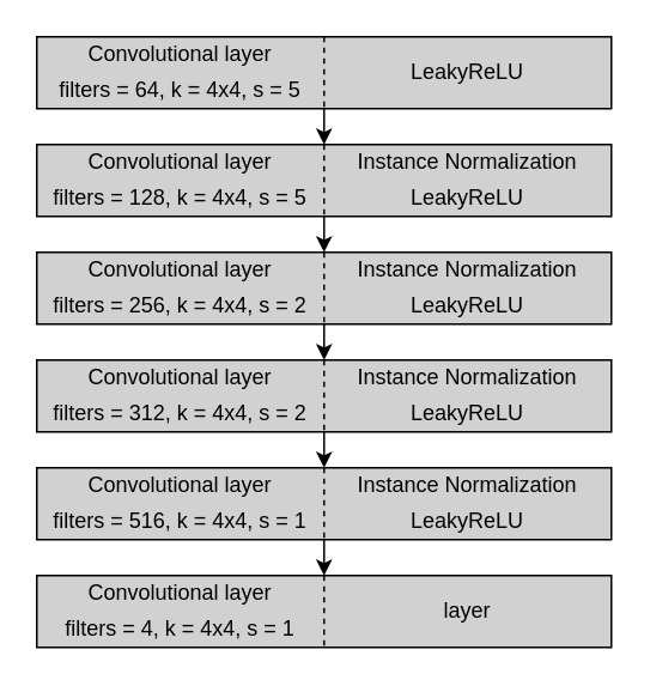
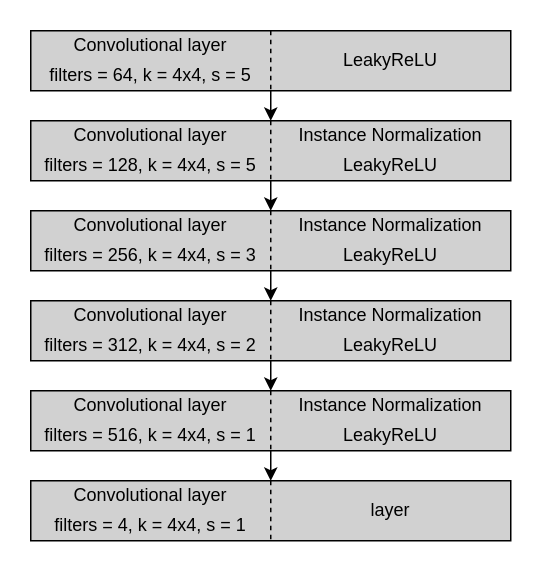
  <mxCell id="0" />
  <mxCell id="1" parent="0" />
  <mxCell id="2" value="" style="rounded=0;whiteSpace=wrap;html=1;fillColor=#D1D1D1;" parent="1" vertex="1"><mxGeometry x="20" y="20" width="320" height="40" as="geometry" /></mxCell>
  <mxCell id="3" value="Convolutional layer" style="text;html=1;strokeColor=none;fillColor=none;align=center;verticalAlign=middle;whiteSpace=wrap;rounded=0;" parent="1" vertex="1"><mxGeometry x="20" y="20" width="160" height="20" as="geometry" /></mxCell>
  <mxCell id="4" value="" style="endArrow=none;dashed=1;html=1;entryX=0.5;entryY=1;entryDx=0;entryDy=0;exitX=0.5;exitY=0;exitDx=0;exitDy=0;" parent="1" source="2" target="2" edge="1"><mxGeometry width="50" height="50" relative="1" as="geometry"><mxPoint x="170" y="120" as="sourcePoint" /><mxPoint x="220" y="70" as="targetPoint" /></mxGeometry></mxCell>
  <mxCell id="5" style="edgeStyle=orthogonalEdgeStyle;rounded=0;orthogonalLoop=1;jettySize=auto;html=1;exitX=1;exitY=1;exitDx=0;exitDy=0;entryX=0;entryY=0;entryDx=0;entryDy=0;" edge="1" parent="1" source="6" target="14"><mxGeometry relative="1" as="geometry" /></mxCell>
  <mxCell id="6" value="filters = 64, k = 4x4, s = 5" style="text;html=1;strokeColor=none;fillColor=none;align=center;verticalAlign=middle;whiteSpace=wrap;rounded=0;" parent="1" vertex="1"><mxGeometry x="20" y="40" width="160" height="20" as="geometry" /></mxCell>
  <mxCell id="7" value="LeakyReLU" style="text;html=1;strokeColor=none;fillColor=none;align=center;verticalAlign=middle;whiteSpace=wrap;rounded=0;" parent="1" vertex="1"><mxGeometry x="180" y="30" width="160" height="20" as="geometry" /></mxCell>
  <mxCell id="8" value="" style="rounded=0;whiteSpace=wrap;html=1;fillColor=#D1D1D1;" parent="1" vertex="1"><mxGeometry x="20" y="80" width="320" height="40" as="geometry" /></mxCell>
  <mxCell id="9" value="Convolutional layer" style="text;html=1;strokeColor=none;fillColor=none;align=center;verticalAlign=middle;whiteSpace=wrap;rounded=0;" parent="1" vertex="1"><mxGeometry x="20" y="80" width="160" height="20" as="geometry" /></mxCell>
  <mxCell id="10" value="" style="endArrow=none;dashed=1;html=1;entryX=0.5;entryY=1;entryDx=0;entryDy=0;exitX=0.5;exitY=0;exitDx=0;exitDy=0;" parent="1" source="8" target="8" edge="1"><mxGeometry width="50" height="50" relative="1" as="geometry"><mxPoint x="170" y="180" as="sourcePoint" /><mxPoint x="220" y="130" as="targetPoint" /></mxGeometry></mxCell>
  <mxCell id="11" value="filters = 128, k = 4x4, s = 5" style="text;html=1;strokeColor=none;fillColor=none;align=center;verticalAlign=middle;whiteSpace=wrap;rounded=0;" parent="1" vertex="1"><mxGeometry x="20" y="100" width="160" height="20" as="geometry" /></mxCell>
  <mxCell id="12" style="edgeStyle=orthogonalEdgeStyle;rounded=0;orthogonalLoop=1;jettySize=auto;html=1;exitX=0;exitY=1;exitDx=0;exitDy=0;entryX=0;entryY=0;entryDx=0;entryDy=0;" edge="1" parent="1" source="13" target="21"><mxGeometry relative="1" as="geometry" /></mxCell>
  <mxCell id="13" value="LeakyReLU" style="text;html=1;strokeColor=none;fillColor=none;align=center;verticalAlign=middle;whiteSpace=wrap;rounded=0;" parent="1" vertex="1"><mxGeometry x="180" y="100" width="160" height="20" as="geometry" /></mxCell>
  <mxCell id="14" value="Instance Normalization" style="text;html=1;strokeColor=none;fillColor=none;align=center;verticalAlign=middle;whiteSpace=wrap;rounded=0;" vertex="1" parent="1"><mxGeometry x="180" y="80" width="160" height="20" as="geometry" /></mxCell>
  <mxCell id="15" value="" style="rounded=0;whiteSpace=wrap;html=1;fillColor=#D1D1D1;" vertex="1" parent="1"><mxGeometry x="20" y="140" width="320" height="40" as="geometry" /></mxCell>
  <mxCell id="16" value="Convolutional layer" style="text;html=1;strokeColor=none;fillColor=none;align=center;verticalAlign=middle;whiteSpace=wrap;rounded=0;" vertex="1" parent="1"><mxGeometry x="20" y="140" width="160" height="20" as="geometry" /></mxCell>
  <mxCell id="17" value="" style="endArrow=none;dashed=1;html=1;entryX=0.5;entryY=1;entryDx=0;entryDy=0;exitX=0.5;exitY=0;exitDx=0;exitDy=0;" edge="1" parent="1" source="15" target="15"><mxGeometry width="50" height="50" relative="1" as="geometry"><mxPoint x="170" y="240" as="sourcePoint" /><mxPoint x="220" y="190" as="targetPoint" /></mxGeometry></mxCell>
- <mxCell id="18" value="filters = 256, k = 4x4, s = 2" style="text;html=1;strokeColor=none;fillColor=none;align=center;verticalAlign=middle;whiteSpace=wrap;rounded=0;" vertex="1" parent="1"><mxGeometry x="20" y="160" width="160" height="20" as="geometry" /></mxCell>
+ <mxCell id="18" value="filters = 256, k = 4x4, s = 3" style="text;html=1;strokeColor=none;fillColor=none;align=center;verticalAlign=middle;whiteSpace=wrap;rounded=0;" vertex="1" parent="1"><mxGeometry x="20" y="160" width="160" height="20" as="geometry" /></mxCell>
  <mxCell id="19" style="edgeStyle=orthogonalEdgeStyle;rounded=0;orthogonalLoop=1;jettySize=auto;html=1;exitX=0;exitY=1;exitDx=0;exitDy=0;entryX=0;entryY=0;entryDx=0;entryDy=0;" edge="1" parent="1" source="20" target="28"><mxGeometry relative="1" as="geometry" /></mxCell>
  <mxCell id="20" value="LeakyReLU" style="text;html=1;strokeColor=none;fillColor=none;align=center;verticalAlign=middle;whiteSpace=wrap;rounded=0;" vertex="1" parent="1"><mxGeometry x="180" y="160" width="160" height="20" as="geometry" /></mxCell>
  <mxCell id="21" value="Instance Normalization" style="text;html=1;strokeColor=none;fillColor=none;align=center;verticalAlign=middle;whiteSpace=wrap;rounded=0;" vertex="1" parent="1"><mxGeometry x="180" y="140" width="160" height="20" as="geometry" /></mxCell>
  <mxCell id="22" value="" style="rounded=0;whiteSpace=wrap;html=1;fillColor=#D1D1D1;" vertex="1" parent="1"><mxGeometry x="20" y="200" width="320" height="40" as="geometry" /></mxCell>
  <mxCell id="23" value="Convolutional layer" style="text;html=1;strokeColor=none;fillColor=none;align=center;verticalAlign=middle;whiteSpace=wrap;rounded=0;" vertex="1" parent="1"><mxGeometry x="20" y="200" width="160" height="20" as="geometry" /></mxCell>
  <mxCell id="24" value="" style="endArrow=none;dashed=1;html=1;entryX=0.5;entryY=1;entryDx=0;entryDy=0;exitX=0.5;exitY=0;exitDx=0;exitDy=0;" edge="1" parent="1" source="22" target="22"><mxGeometry width="50" height="50" relative="1" as="geometry"><mxPoint x="170" y="300" as="sourcePoint" /><mxPoint x="220" y="250" as="targetPoint" /></mxGeometry></mxCell>
  <mxCell id="25" value="filters = 312, k = 4x4, s = 2" style="text;html=1;strokeColor=none;fillColor=none;align=center;verticalAlign=middle;whiteSpace=wrap;rounded=0;" vertex="1" parent="1"><mxGeometry x="20" y="220" width="160" height="20" as="geometry" /></mxCell>
  <mxCell id="26" style="edgeStyle=orthogonalEdgeStyle;rounded=0;orthogonalLoop=1;jettySize=auto;html=1;exitX=0;exitY=1;exitDx=0;exitDy=0;entryX=0;entryY=0;entryDx=0;entryDy=0;" edge="1" parent="1" source="27" target="35"><mxGeometry relative="1" as="geometry" /></mxCell>
  <mxCell id="27" value="LeakyReLU" style="text;html=1;strokeColor=none;fillColor=none;align=center;verticalAlign=middle;whiteSpace=wrap;rounded=0;" vertex="1" parent="1"><mxGeometry x="180" y="220" width="160" height="20" as="geometry" /></mxCell>
  <mxCell id="28" value="Instance Normalization" style="text;html=1;strokeColor=none;fillColor=none;align=center;verticalAlign=middle;whiteSpace=wrap;rounded=0;" vertex="1" parent="1"><mxGeometry x="180" y="200" width="160" height="20" as="geometry" /></mxCell>
  <mxCell id="29" value="" style="rounded=0;whiteSpace=wrap;html=1;fillColor=#D1D1D1;" vertex="1" parent="1"><mxGeometry x="20" y="260" width="320" height="40" as="geometry" /></mxCell>
  <mxCell id="30" value="Convolutional layer" style="text;html=1;strokeColor=none;fillColor=none;align=center;verticalAlign=middle;whiteSpace=wrap;rounded=0;" vertex="1" parent="1"><mxGeometry x="20" y="260" width="160" height="20" as="geometry" /></mxCell>
  <mxCell id="31" value="" style="endArrow=none;dashed=1;html=1;entryX=0.5;entryY=1;entryDx=0;entryDy=0;exitX=0.5;exitY=0;exitDx=0;exitDy=0;" edge="1" parent="1" source="29" target="29"><mxGeometry width="50" height="50" relative="1" as="geometry"><mxPoint x="170" y="360" as="sourcePoint" /><mxPoint x="220" y="310" as="targetPoint" /></mxGeometry></mxCell>
  <mxCell id="32" value="filters = 516, k = 4x4, s = 1" style="text;html=1;strokeColor=none;fillColor=none;align=center;verticalAlign=middle;whiteSpace=wrap;rounded=0;" vertex="1" parent="1"><mxGeometry x="20" y="280" width="160" height="20" as="geometry" /></mxCell>
  <mxCell id="33" style="edgeStyle=orthogonalEdgeStyle;rounded=0;orthogonalLoop=1;jettySize=auto;html=1;exitX=0;exitY=1;exitDx=0;exitDy=0;entryX=0;entryY=0;entryDx=0;entryDy=0;" edge="1" parent="1" source="34"><mxGeometry relative="1" as="geometry"><mxPoint x="180" y="320" as="targetPoint" /></mxGeometry></mxCell>
  <mxCell id="34" value="LeakyReLU" style="text;html=1;strokeColor=none;fillColor=none;align=center;verticalAlign=middle;whiteSpace=wrap;rounded=0;" vertex="1" parent="1"><mxGeometry x="180" y="280" width="160" height="20" as="geometry" /></mxCell>
  <mxCell id="35" value="Instance Normalization" style="text;html=1;strokeColor=none;fillColor=none;align=center;verticalAlign=middle;whiteSpace=wrap;rounded=0;" vertex="1" parent="1"><mxGeometry x="180" y="260" width="160" height="20" as="geometry" /></mxCell>
  <mxCell id="36" value="" style="rounded=0;whiteSpace=wrap;html=1;fillColor=#D1D1D1;" vertex="1" parent="1"><mxGeometry x="20" y="320" width="320" height="40" as="geometry" /></mxCell>
  <mxCell id="37" value="Convolutional layer" style="text;html=1;strokeColor=none;fillColor=none;align=center;verticalAlign=middle;whiteSpace=wrap;rounded=0;" vertex="1" parent="1"><mxGeometry x="20" y="320" width="160" height="20" as="geometry" /></mxCell>
  <mxCell id="38" value="" style="endArrow=none;dashed=1;html=1;entryX=0.5;entryY=1;entryDx=0;entryDy=0;exitX=0.5;exitY=0;exitDx=0;exitDy=0;" edge="1" parent="1" source="36" target="36"><mxGeometry width="50" height="50" relative="1" as="geometry"><mxPoint x="170" y="420" as="sourcePoint" /><mxPoint x="220" y="370" as="targetPoint" /></mxGeometry></mxCell>
  <mxCell id="39" value="filters = 4, k = 4x4, s = 1" style="text;html=1;strokeColor=none;fillColor=none;align=center;verticalAlign=middle;whiteSpace=wrap;rounded=0;" vertex="1" parent="1"><mxGeometry x="20" y="340" width="160" height="20" as="geometry" /></mxCell>
  <mxCell id="40" value="layer" style="text;html=1;strokeColor=none;fillColor=none;align=center;verticalAlign=middle;whiteSpace=wrap;rounded=0;" vertex="1" parent="1"><mxGeometry x="180" y="330" width="160" height="20" as="geometry" /></mxCell>
